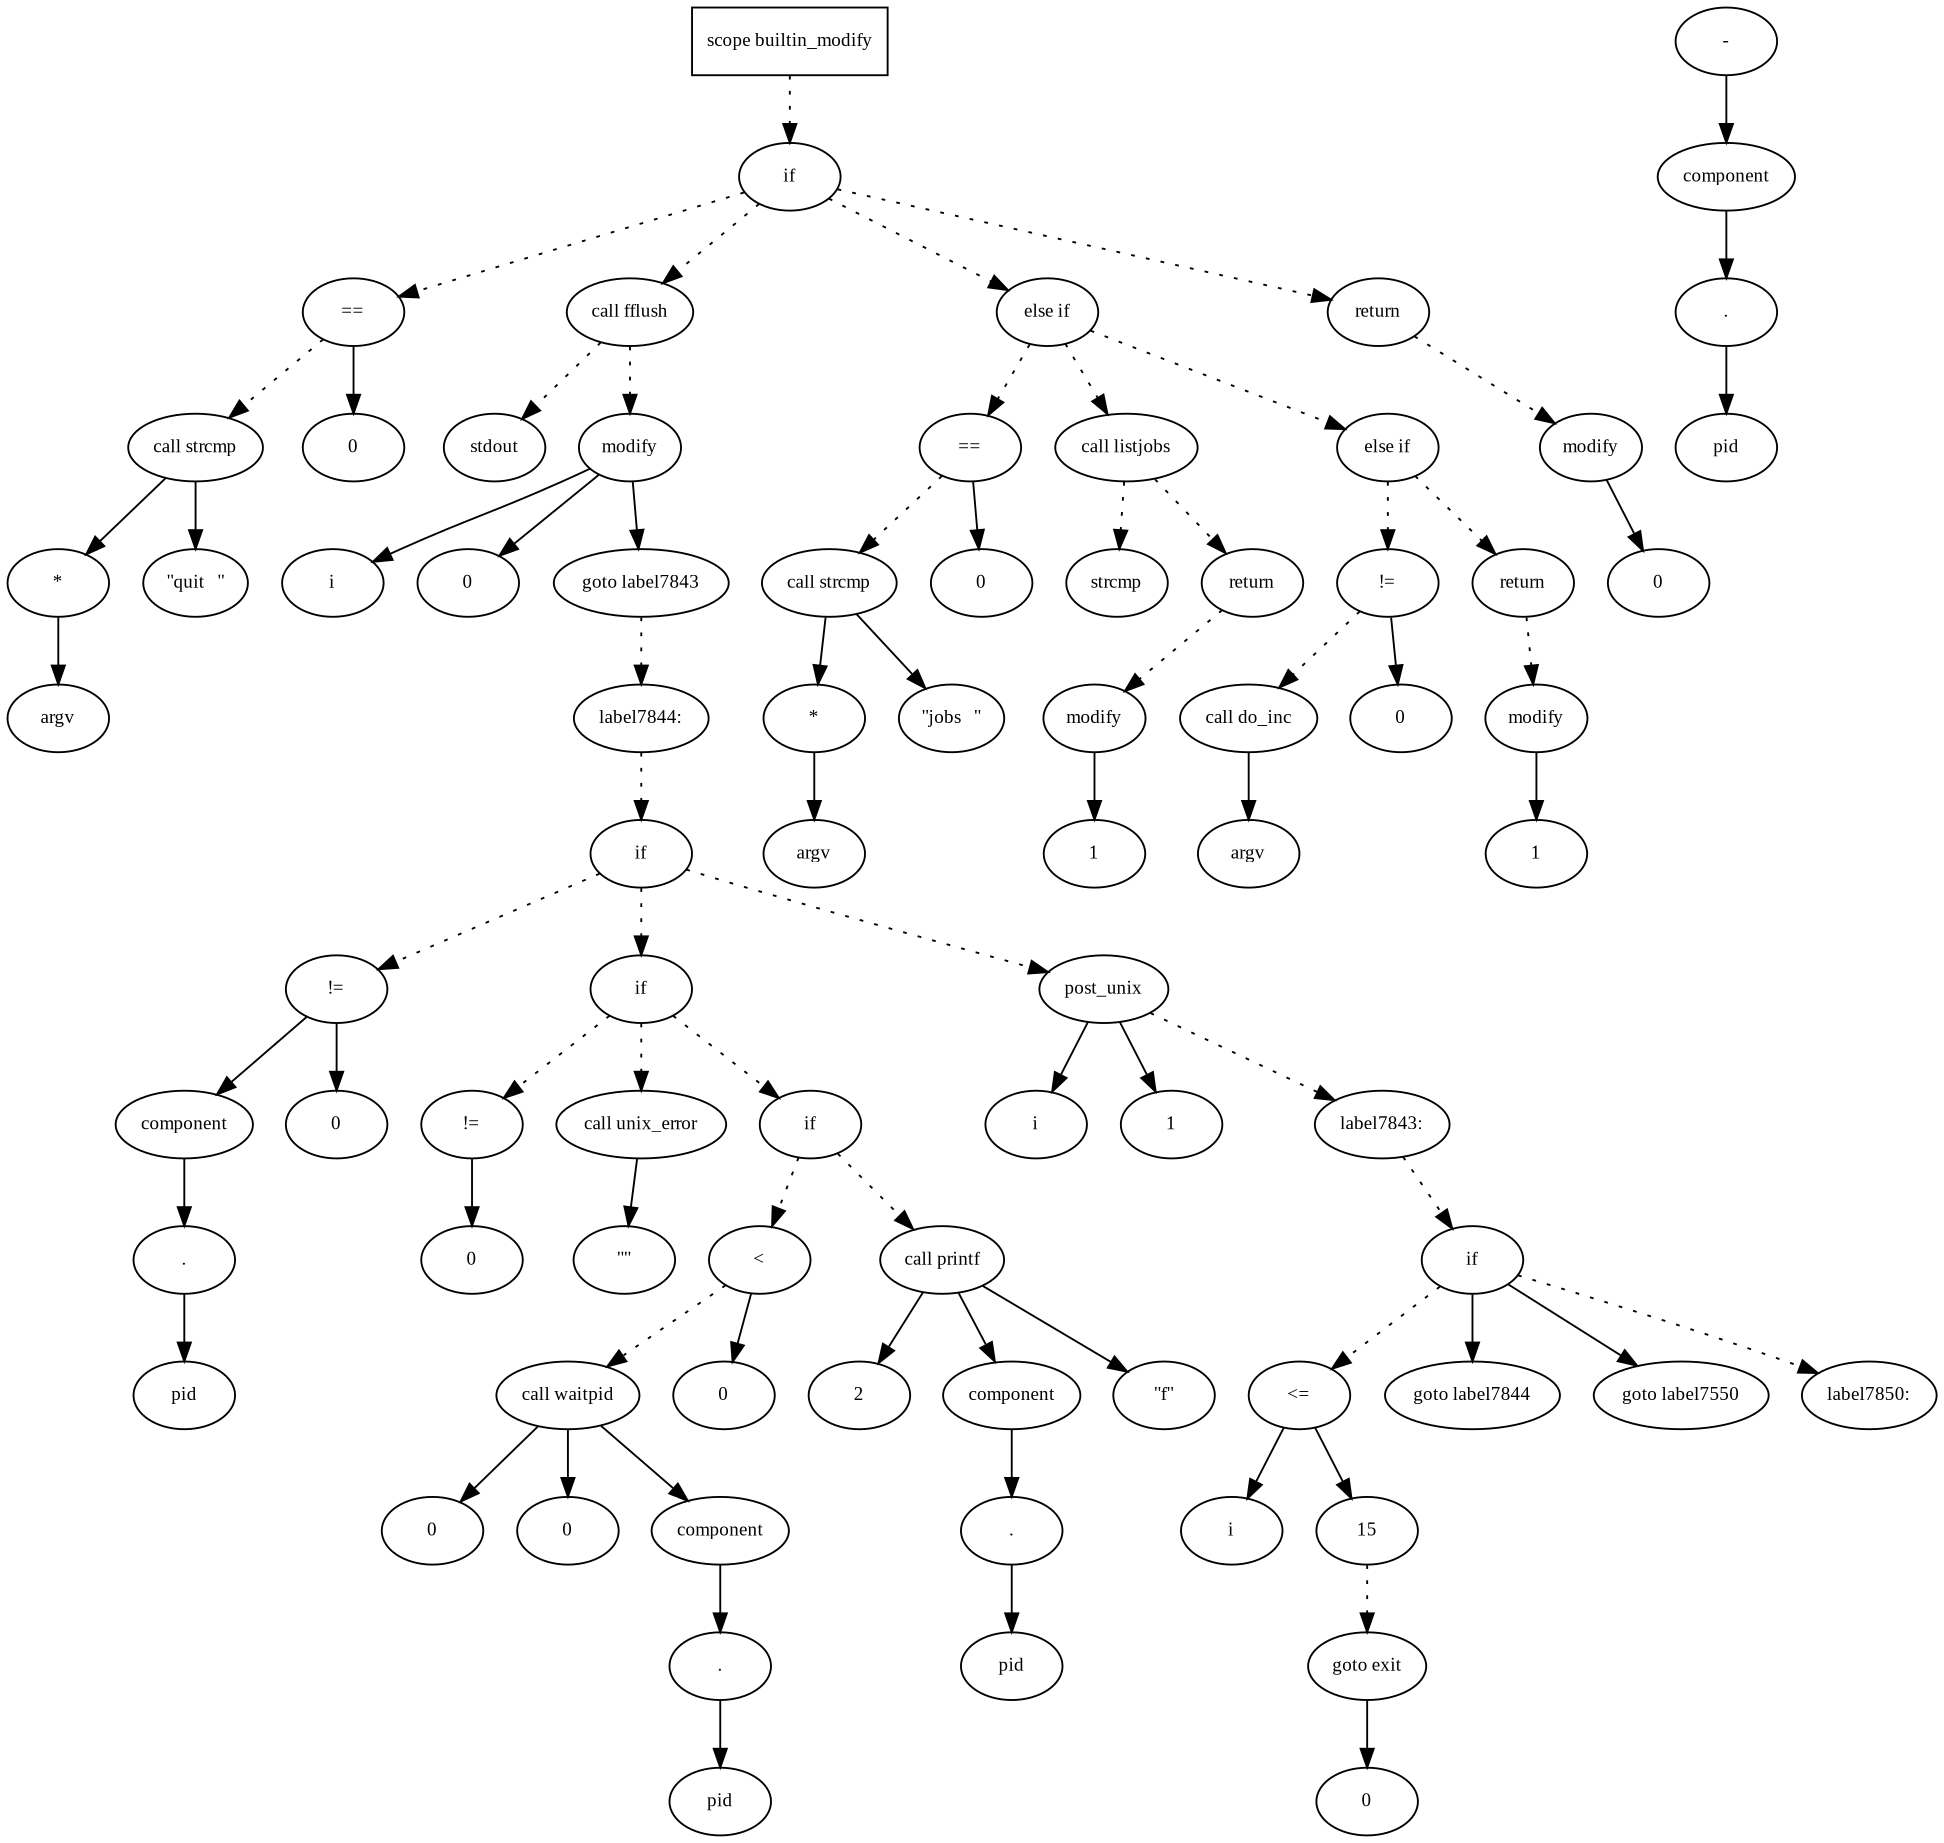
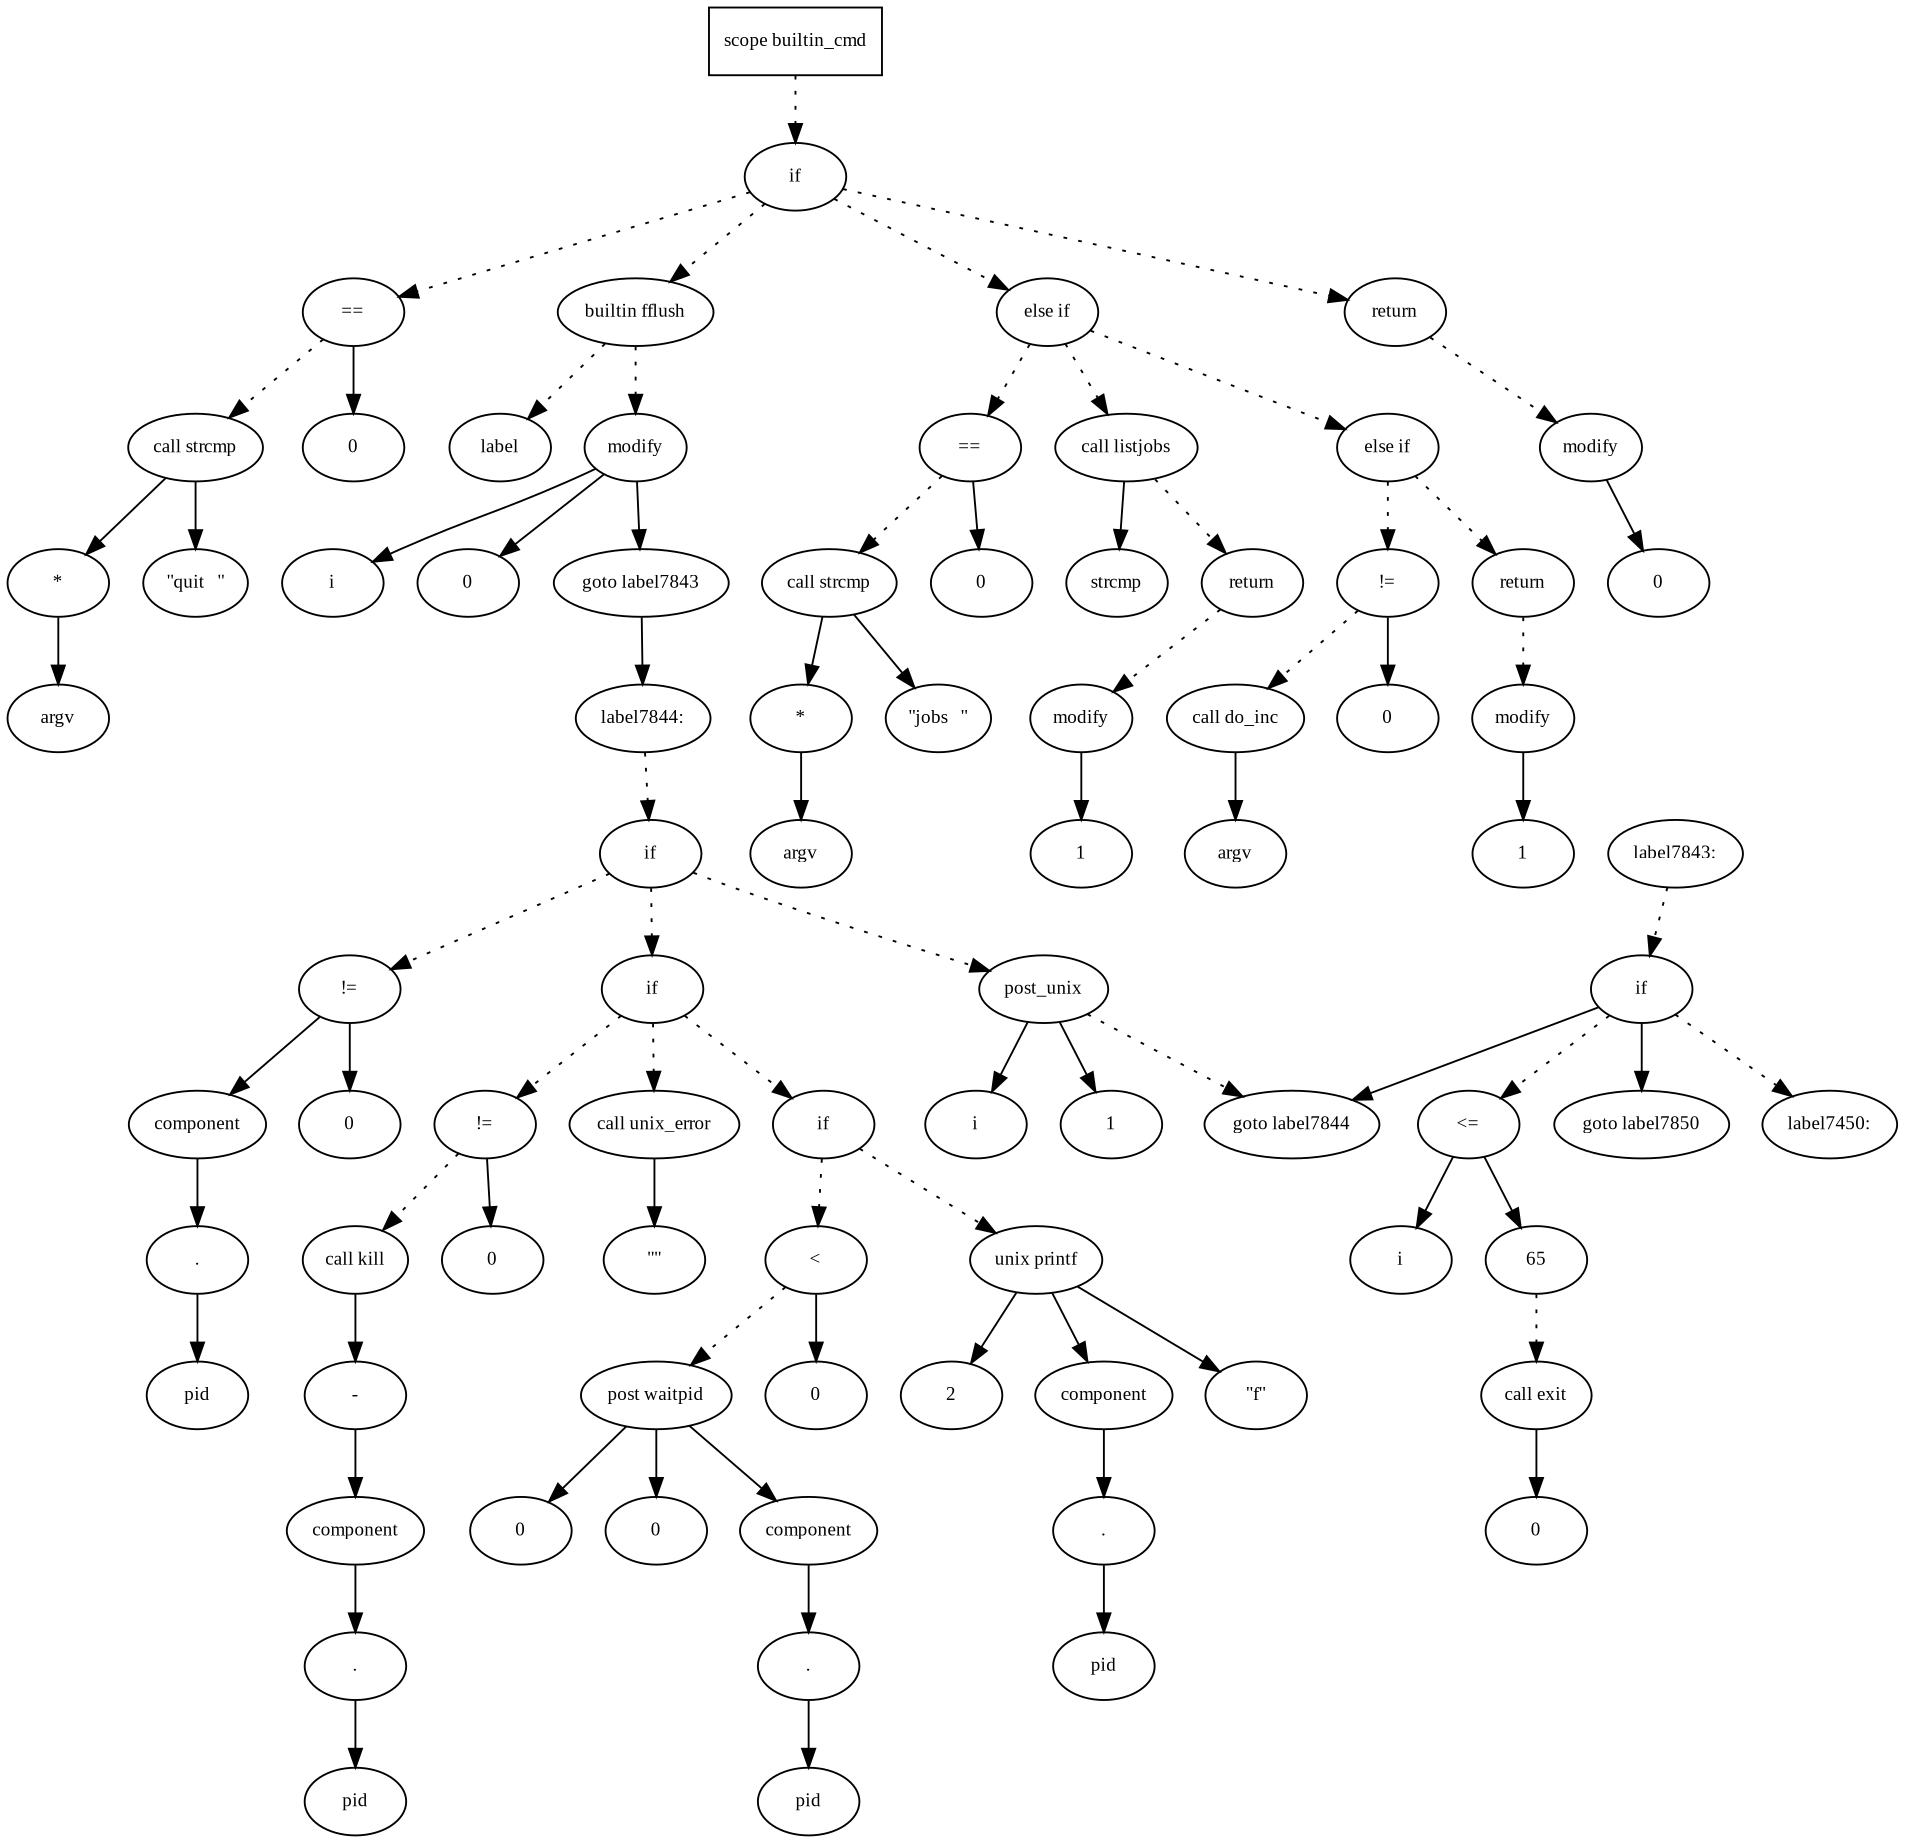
  digraph {
    fontname="Liberation Serif"
    fontsize=10
    node [fontname="Liberation Serif" fontsize=10 shape=ellipse]
    edge [fontname="Liberation Serif" fontsize=10]
-   n1 [label="scope builtin_modify" shape=box]
+   n1 [label="scope builtin_cmd" shape=box]
    n2 [label=if]
    n3 [label="=="]
-   n4 [label="call fflush"]
+   n4 [label="builtin fflush"]
    n5 [label="else if"]
    n6 [label=return]
    n7 [label="call strcmp"]
    n8 [label=0]
-   n9 [label=stdout]
+   n9 [label=label]
    n10 [label=modify]
    n11 [label="=="]
    n12 [label="call listjobs"]
    n13 [label="else if"]
    n14 [label=modify]
    n15 [label="*"]
    n16 [label="\"quit   \""]
    n17 [label=argv]
    n18 [label=i]
    n19 [label=0]
    n20 [label="goto label7843"]
    n21 [label="label7844:"]
    n22 [label=if]
    n23 [label="!="]
    n24 [label=if]
    n25 [label=post_unix]
    n26 [label=component]
    n27 [label=0]
    n28 [label="!="]
    n29 [label="call unix_error"]
    n30 [label=if]
    n31 [label=i]
    n32 [label=1]
    n33 [label="label7843:"]
    n34 [label="."]
    n35 [label=pid]
+   n36 [label="call kill"]
    n37 [label=0]
    n38 [label="\"\""]
    n39 [label="<"]
-   n40 [label="call printf"]
+   n40 [label="unix printf"]
    n41 [label="-"]
    n42 [label=2]
    n43 [label=component]
    n44 [label="."]
    n45 [label=pid]
-   n46 [label="call waitpid"]
+   n46 [label="post waitpid"]
    n47 [label=0]
    n48 [label=component]
    n49 [label="\"f\""]
    n50 [label=0]
    n51 [label=0]
    n52 [label=component]
    n53 [label="."]
    n54 [label=pid]
    n55 [label="."]
    n56 [label=pid]
    n57 [label=if]
    n58 [label="<="]
    n59 [label="goto label7844"]
-   n60 [label="goto label7550"]
-   n61 [label="label7850:"]
+   n60 [label="goto label7850"]
+   n61 [label="label7450:"]
    n62 [label=i]
-   n63 [label=15]
-   n64 [label="goto exit"]
+   n63 [label=65]
+   n64 [label="call exit"]
    n65 [label=0]
    n66 [label="call strcmp"]
    n67 [label=0]
    n68 [label=strcmp]
    n69 [label=return]
    n70 [label="!="]
    n71 [label=return]
    n72 [label="*"]
    n73 [label="\"jobs   \""]
    n74 [label=argv]
    n75 [label=modify]
    n76 [label=1]
    n77 [label="call do_inc"]
    n78 [label=0]
    n79 [label=modify]
    n80 [label=argv]
    n81 [label=1]
    n82 [label=0]
    n1 -> n2 [style=dotted]
    n2 -> n3 [style=dotted]
    n2 -> n4 [style=dotted]
    n2 -> n5 [style=dotted]
    n2 -> n6 [style=dotted]
    n3 -> n7 [style=dotted]
    n3 -> n8
    n4 -> n9 [style=dotted]
    n4 -> n10 [style=dotted]
    n5 -> n11 [style=dotted]
    n5 -> n12 [style=dotted]
    n5 -> n13 [style=dotted]
    n6 -> n14 [style=dotted]
    n7 -> n15
    n7 -> n16
    n10 -> n18
    n10 -> n19
    n10 -> n20
    n11 -> n66 [style=dotted]
    n11 -> n67
-   n12 -> n68 [style=dotted]
+   n12 -> n68
    n12 -> n69 [style=dotted]
    n13 -> n70 [style=dotted]
    n13 -> n71 [style=dotted]
    n14 -> n82
    n15 -> n17
-   n20 -> n21 [style=dotted]
+   n20 -> n21 [style=solid]
    n21 -> n22 [style=dotted]
    n22 -> n23 [style=dotted]
    n22 -> n24 [style=dotted]
    n22 -> n25 [style=dotted]
    n23 -> n26
    n23 -> n27
    n24 -> n28 [style=dotted]
    n24 -> n29 [style=dotted]
    n24 -> n30 [style=dotted]
    n25 -> n31
    n25 -> n32
-   n25 -> n33 [style=dotted]
+   n25 -> n59 [style=dotted]
    n26 -> n34
+   n28 -> n36 [style=dotted]
    n28 -> n37
    n29 -> n38
    n30 -> n39 [style=dotted]
    n30 -> n40 [style=dotted]
    n33 -> n57 [style=dotted]
    n34 -> n35
+   n36 -> n41
    n39 -> n46 [style=dotted]
    n39 -> n47
    n40 -> n42
    n40 -> n48
    n40 -> n49
    n41 -> n43
    n43 -> n44
    n44 -> n45
    n46 -> n50
    n46 -> n51
    n46 -> n52
    n48 -> n55
    n52 -> n53
    n53 -> n54
    n55 -> n56
    n57 -> n58 [style=dotted]
    n57 -> n59
    n57 -> n60
    n57 -> n61 [style=dotted]
    n58 -> n62
    n58 -> n63
    n63 -> n64 [style=dotted]
    n64 -> n65
    n66 -> n72
    n66 -> n73
    n69 -> n75 [style=dotted]
    n70 -> n77 [style=dotted]
    n70 -> n78
    n71 -> n79 [style=dotted]
    n72 -> n74
    n75 -> n76
    n77 -> n80
    n79 -> n81
  }
